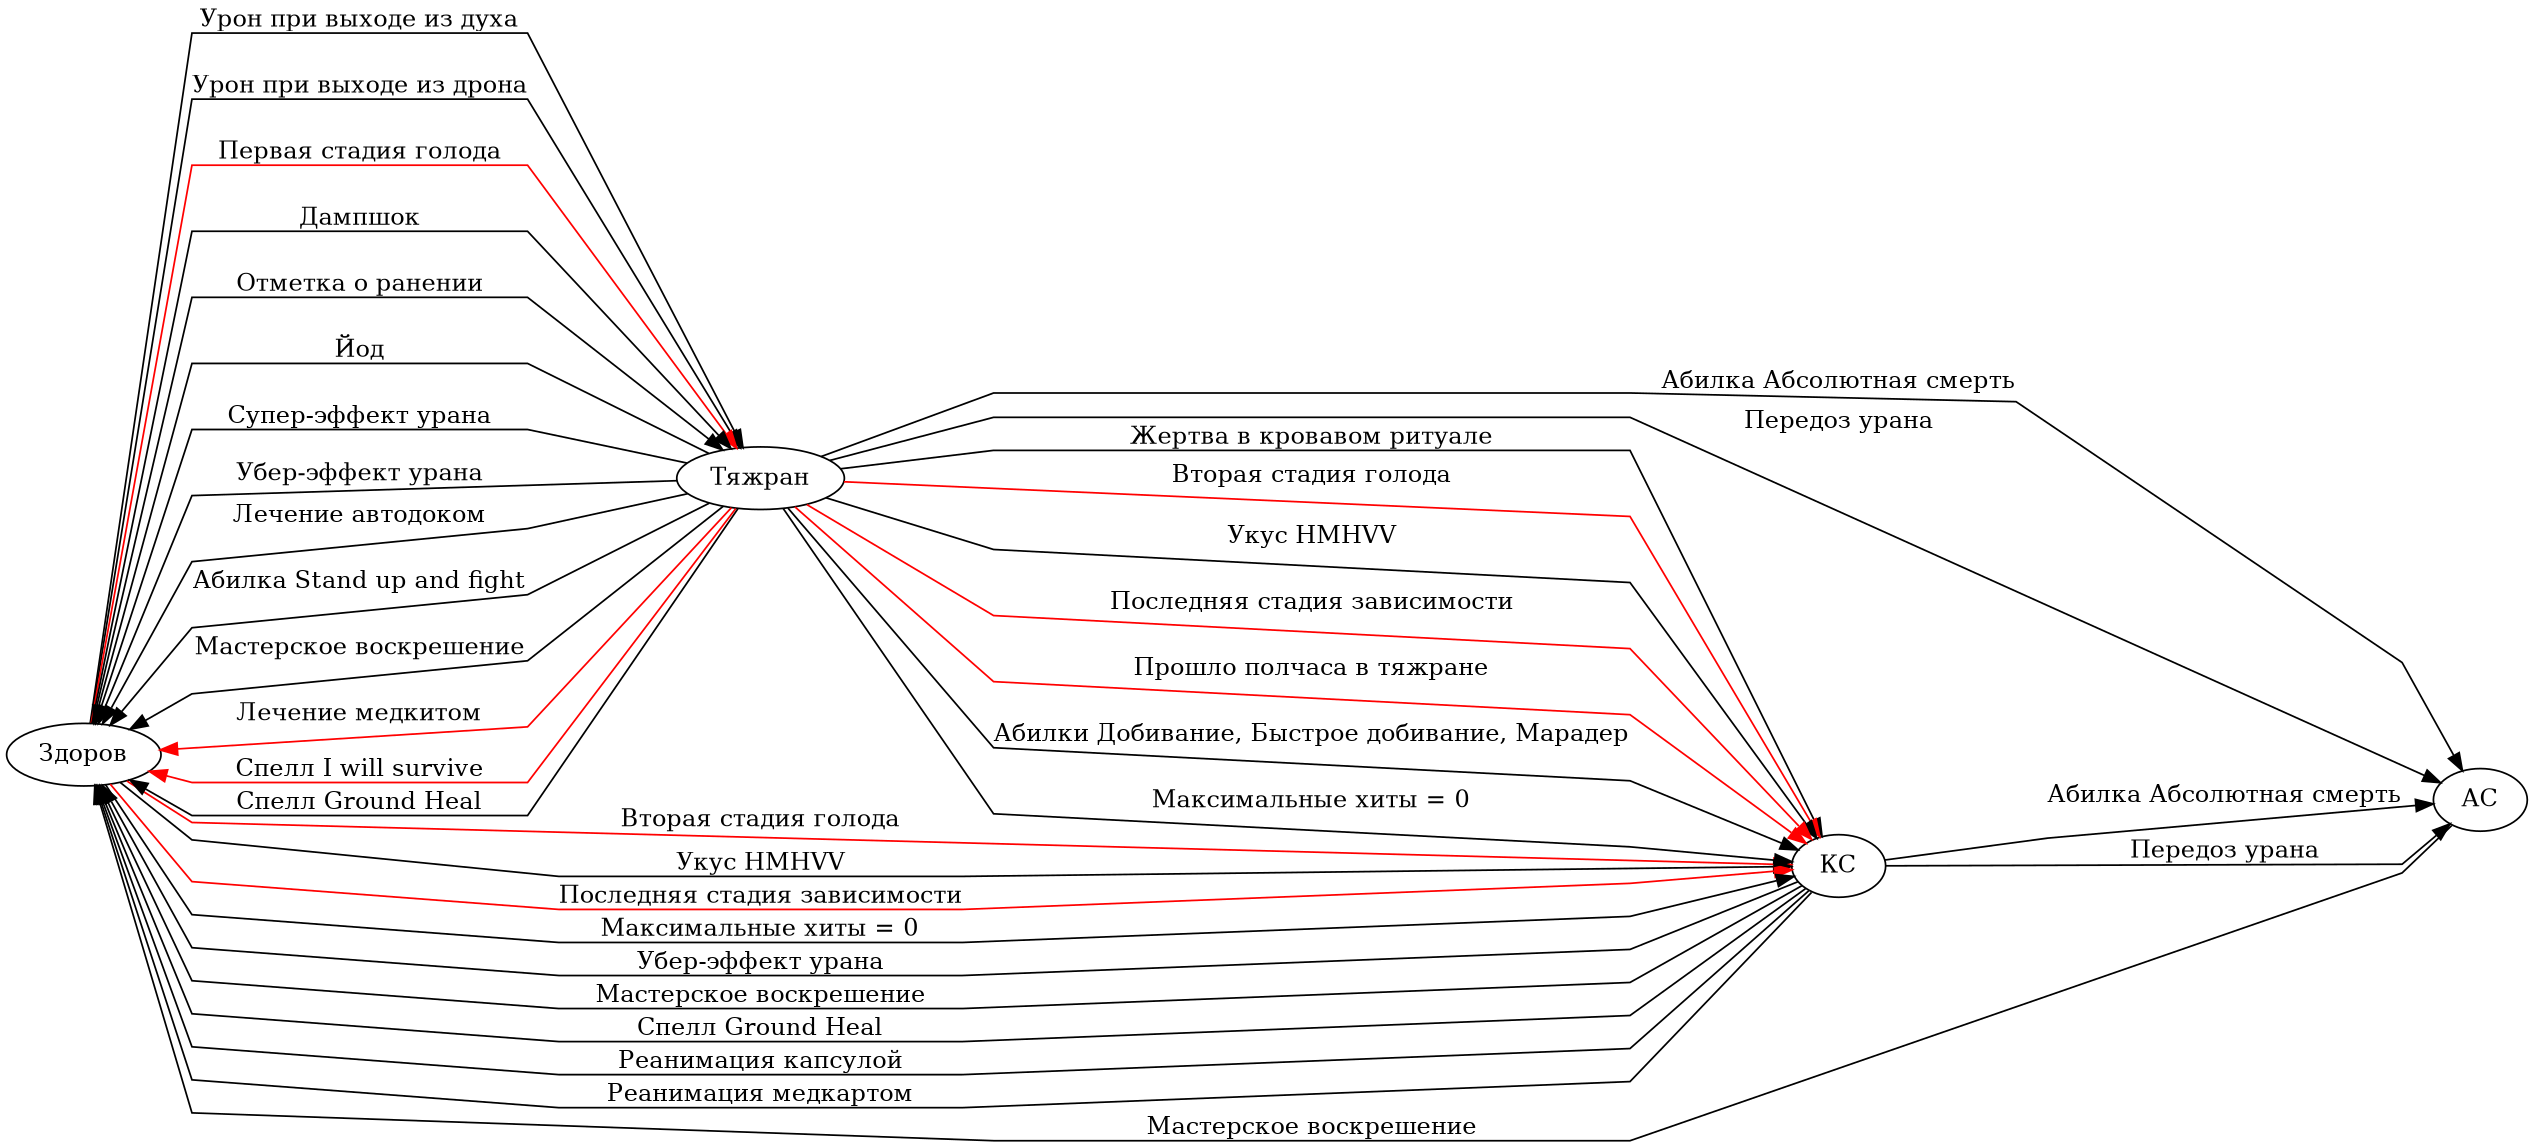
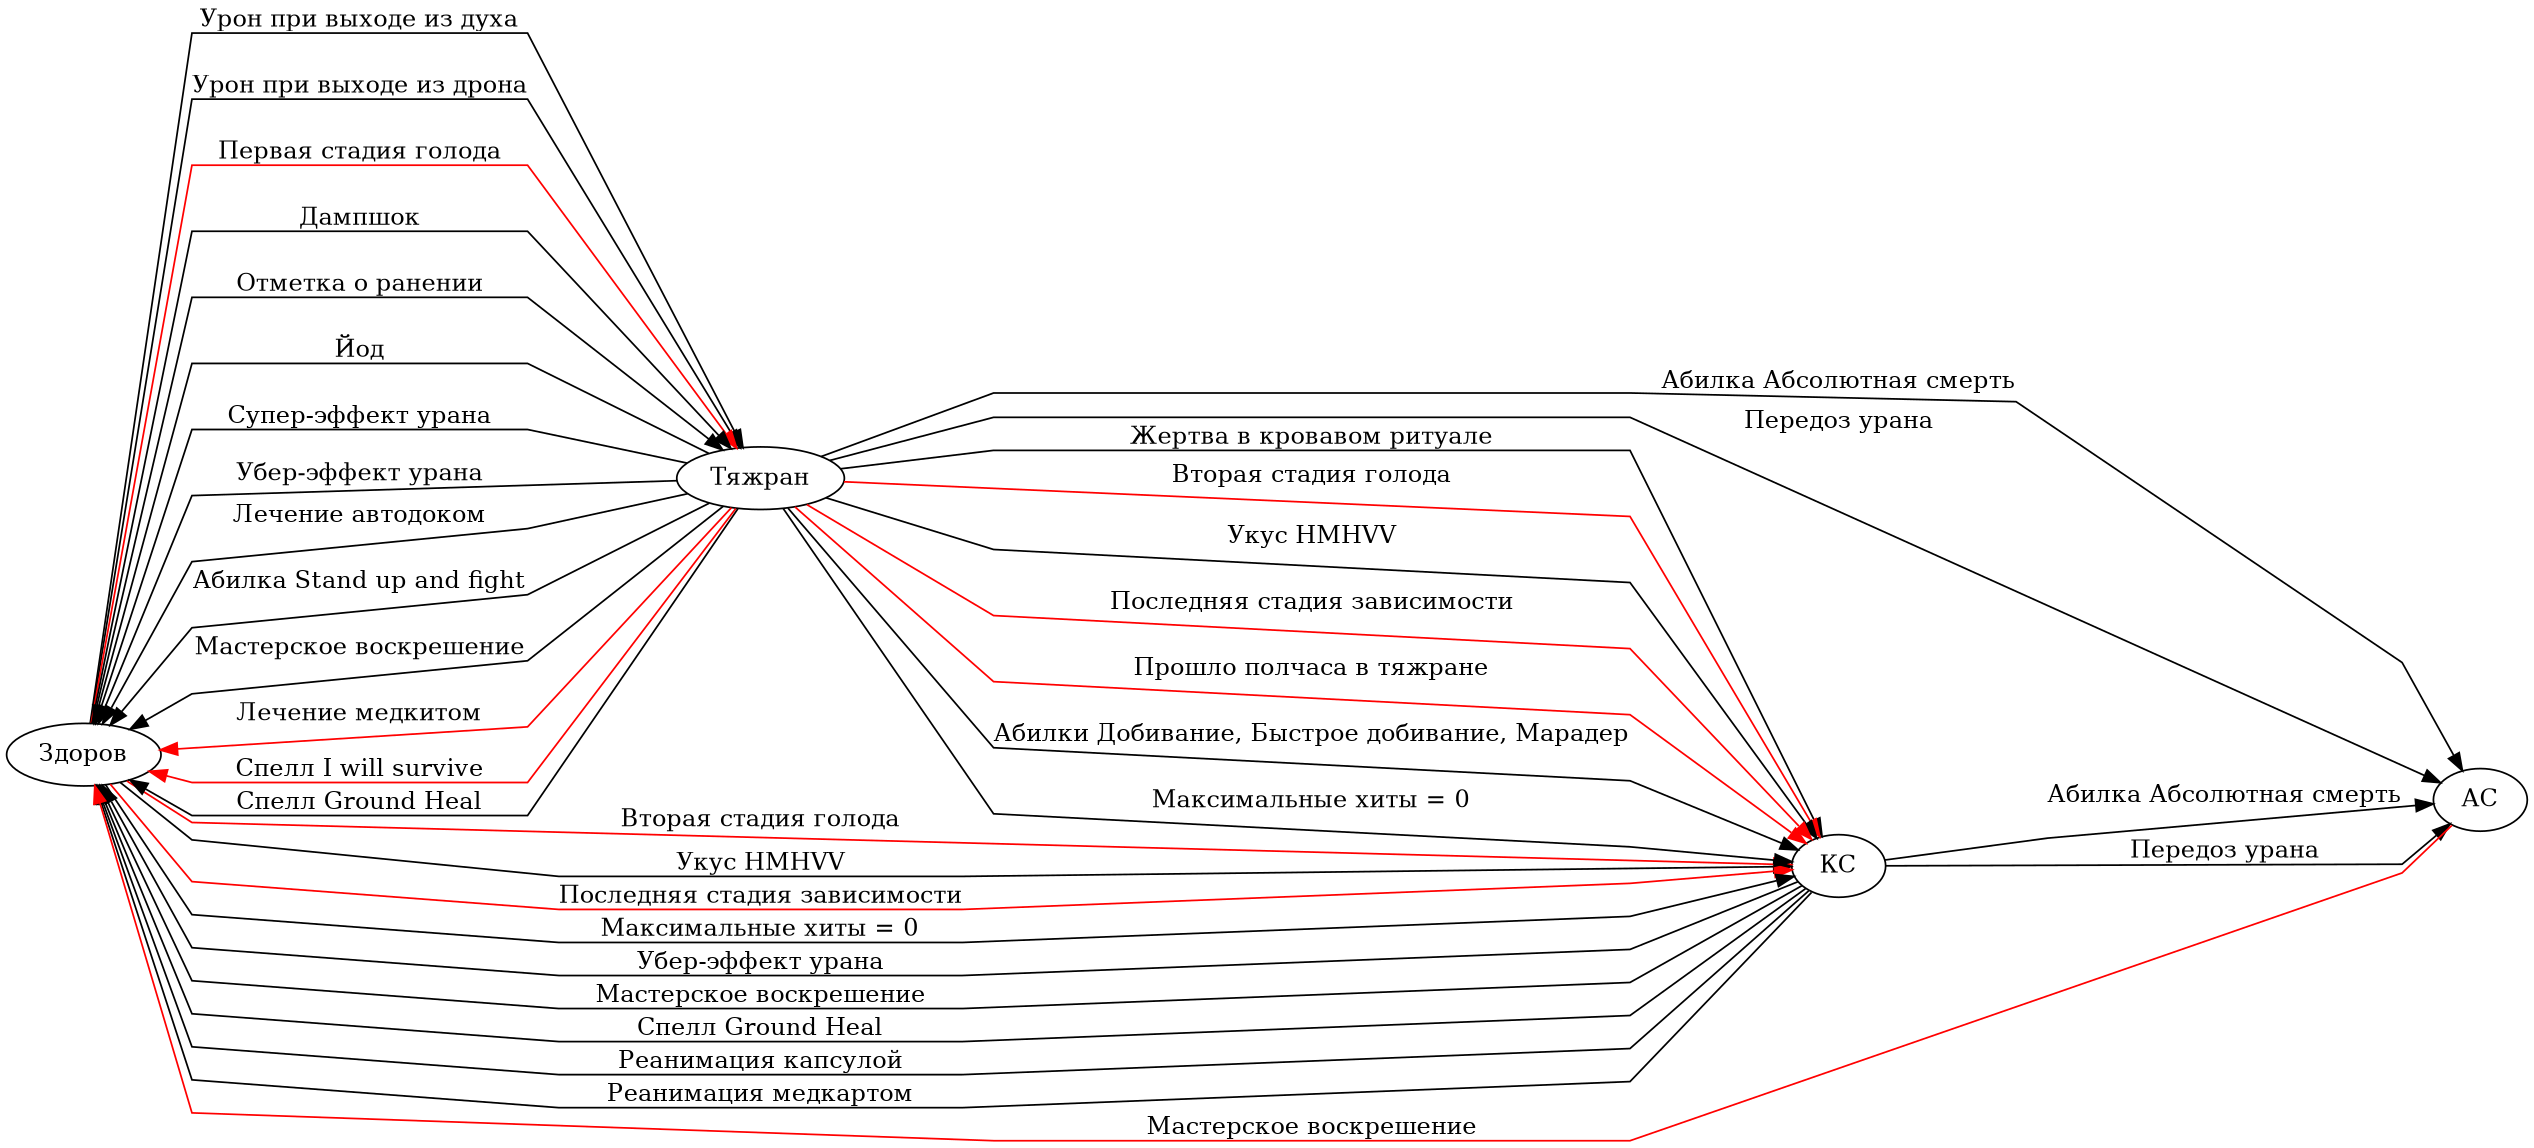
  digraph {
    rankdir=LR
    splines=polyline
    n1 [label="Здоров"]
    n2 [label="Тяжран"]
    n3 [label="КС"]
    n4 [label="АС"]
    n1 -> n2 [label="Урон при выходе из духа"]
    n1 -> n2 [label="Урон при выходе из дрона"]
    n1 -> n2 [color=red label="Первая стадия голода"]
    n1 -> n2 [label="Дампшок"]
    n1 -> n2 [label="Отметка о ранении"]
    n1 -> n3 [color=red label="Вторая стадия голода"]
    n1 -> n3 [label="Укус HMHVV"]
    n1 -> n3 [color=red label="Последняя стадия зависимости"]
    n1 -> n3 [label="Максимальные хиты = 0"]
    n2 -> n1 [label="Йод"]
    n2 -> n1 [label="Супер-эффект урана"]
    n2 -> n1 [label="Убер-эффект урана"]
    n2 -> n1 [label="Лечение автодоком"]
    n2 -> n1 [label="Абилка Stand up and fight"]
    n2 -> n1 [label="Мастерское воскрешение"]
    n2 -> n1 [color=red label="Лечение медкитом"]
    n2 -> n1 [color=red label="Спелл I will survive"]
    n2 -> n1 [label="Спелл Ground Heal"]
    n2 -> n3 [label="Жертва в кровавом ритуале"]
    n2 -> n3 [color=red label="Вторая стадия голода"]
    n2 -> n3 [label="Укус HMHVV"]
    n2 -> n3 [color=red label="Последняя стадия зависимости"]
    n2 -> n3 [color=red label="Прошло полчаса в тяжране"]
    n2 -> n3 [label="Абилки Добивание, Быстрое добивание, Марадер"]
    n2 -> n3 [label="Максимальные хиты = 0"]
    n2 -> n4 [label="Передоз урана"]
    n2 -> n4 [label="Абилка Абсолютная смерть"]
    n3 -> n1 [label="Убер-эффект урана"]
    n3 -> n1 [label="Мастерское воскрешение"]
    n3 -> n1 [label="Спелл Ground Heal"]
    n3 -> n1 [label="Реанимация капсулой"]
    n3 -> n1 [label="Реанимация медкартом"]
    n3 -> n4 [label="Передоз урана"]
    n3 -> n4 [label="Абилка Абсолютная смерть"]
-   n4 -> n1 [label="Мастерское воскрешение"]
+   n4 -> n1 [label="Мастерское воскрешение" color=red]
  }
